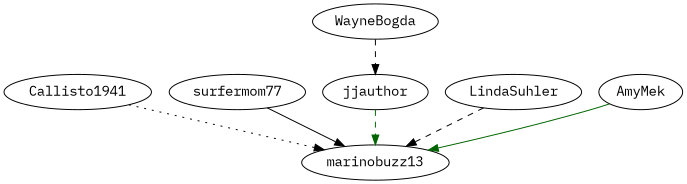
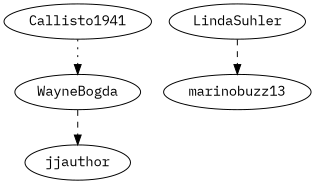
  strict digraph {
    fontname="IBM Plex Mono"
    node [fontname="IBM Plex Mono"]
    edge [color=black fontname="IBM Plex Mono" style=dashed]
    n1 [label=Callisto1941]
    marinobuzz13
-   surfermom77
    WayneBogda
    jjauthor
    LindaSuhler
-   AmyMek
-   n1 -> marinobuzz13 [style=dotted]
-   surfermom77 -> marinobuzz13 [style=solid]
+   n1 -> WayneBogda [style=dotted]
    WayneBogda -> jjauthor
-   jjauthor -> marinobuzz13 [color=darkgreen]
    LindaSuhler -> marinobuzz13
-   AmyMek -> marinobuzz13 [color=darkgreen style=solid]
  }
